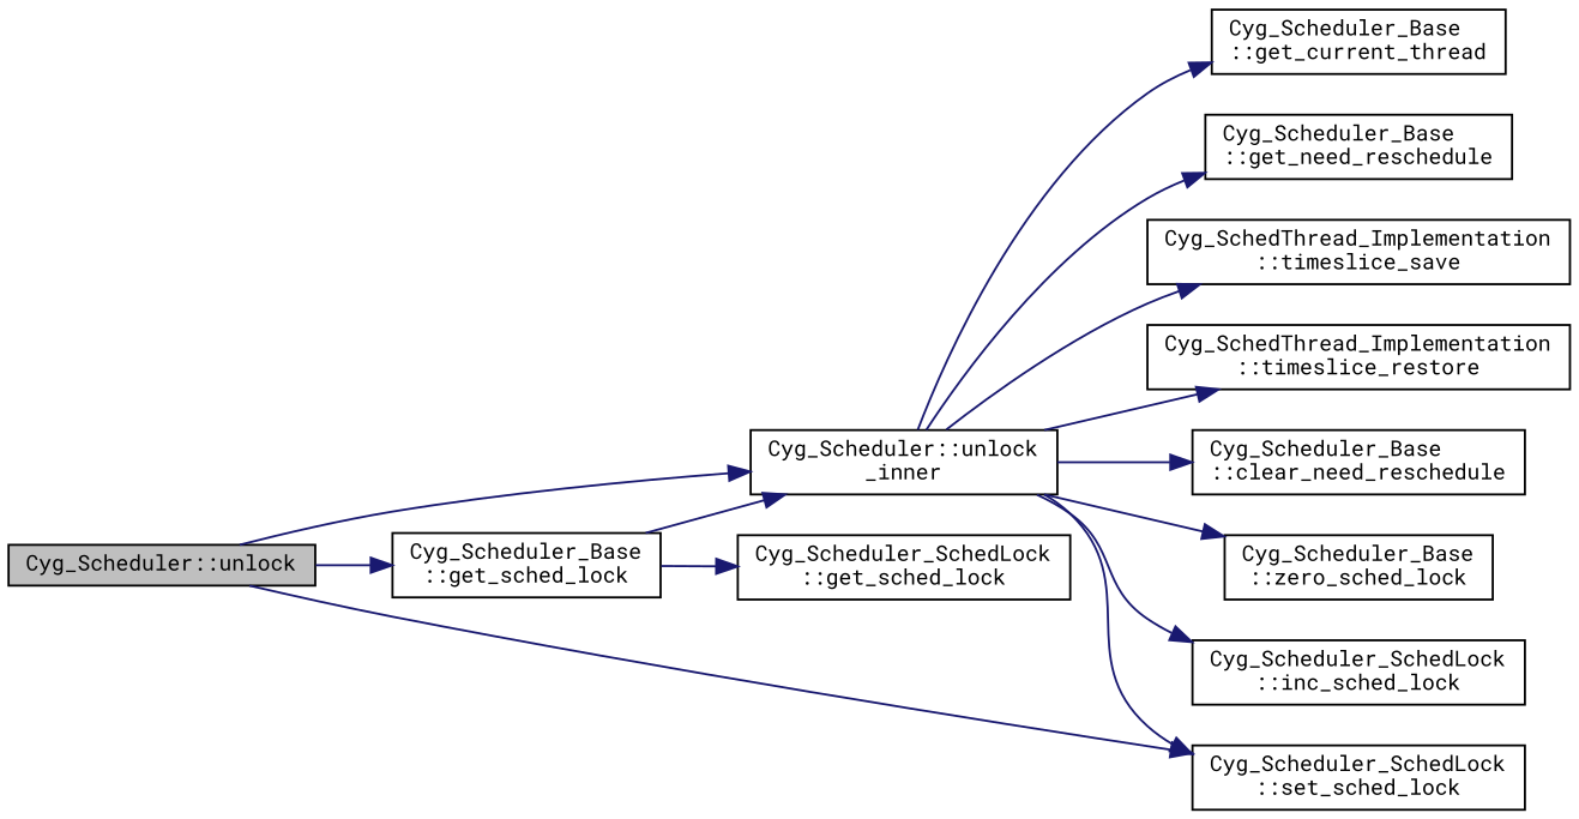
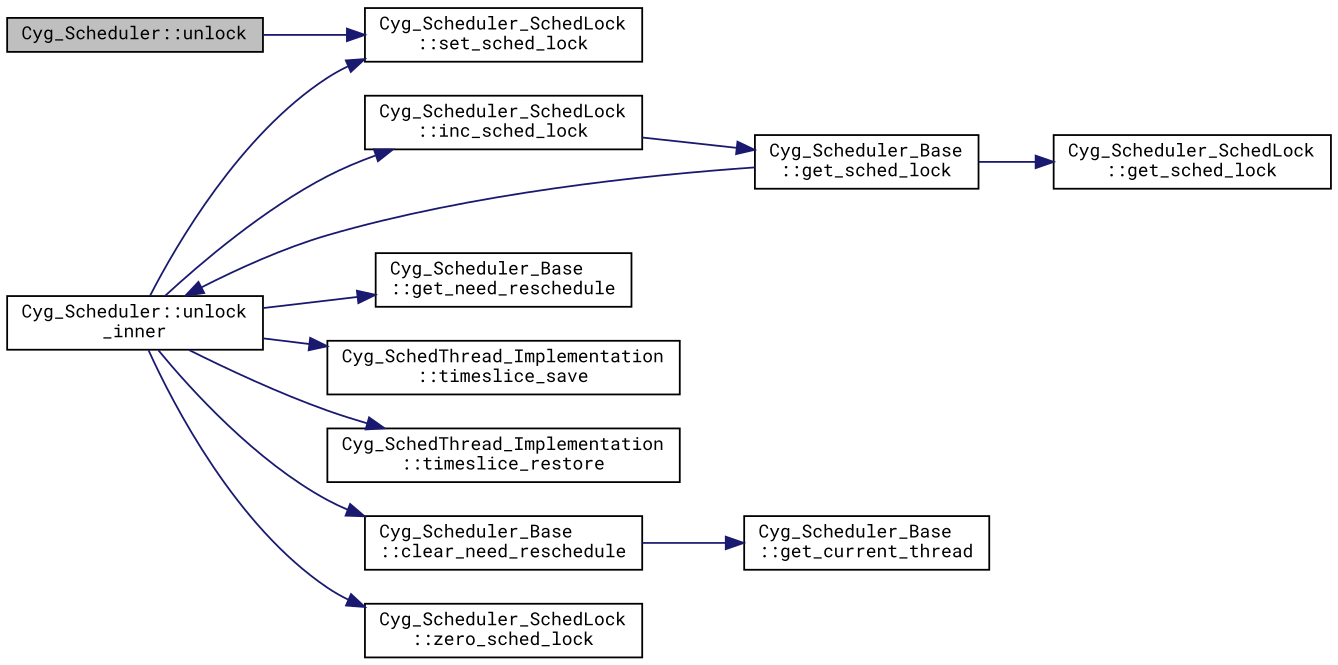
  digraph {
    fontname="Roboto Mono"
    rankdir=LR
    node [color=black fillcolor=white fontname="Roboto Mono" fontsize=10 shape=record style=filled]
    edge [color=midnightblue fontname="Roboto Mono" fontsize=10 labelfontname=Helvetica labelfontsize=10 style=solid]
    n1 [fillcolor=grey75 fontcolor=black height=0.2 label="Cyg_Scheduler::unlock" width=0.4]
    n2 [height=0.2 label="Cyg_Scheduler_Base\l::get_sched_lock" width=0.4]
    n3 [height=0.2 label="Cyg_Scheduler_SchedLock\l::set_sched_lock" width=0.4]
    n4 [height=0.2 label="Cyg_Scheduler::unlock\l_inner" width=0.4]
    n5 [height=0.2 label="Cyg_Scheduler_SchedLock\l::get_sched_lock" width=0.4]
    n6 [height=0.2 label="Cyg_Scheduler_Base\l::get_current_thread" width=0.4]
    n7 [height=0.2 label="Cyg_Scheduler_Base\l::get_need_reschedule" width=0.4]
    n8 [height=0.2 label="Cyg_SchedThread_Implementation\l::timeslice_save" width=0.4]
    n9 [height=0.2 label="Cyg_SchedThread_Implementation\l::timeslice_restore" width=0.4]
    n10 [height=0.2 label="Cyg_Scheduler_Base\l::clear_need_reschedule" width=0.4]
-   n11 [height=0.2 label="Cyg_Scheduler_Base\l::zero_sched_lock" width=0.4]
+   n11 [height=0.2 label="Cyg_Scheduler_SchedLock\l::zero_sched_lock" width=0.4]
    n12 [height=0.2 label="Cyg_Scheduler_SchedLock\l::inc_sched_lock" width=0.4]
-   n1 -> n2
+   n12 -> n2
    n1 -> n3
-   n1 -> n4
    n2 -> n4
    n2 -> n5
    n4 -> n3
-   n4 -> n6
+   n10 -> n6
    n4 -> n7
    n4 -> n8
    n4 -> n9
    n4 -> n10
    n4 -> n11
    n4 -> n12
  }
